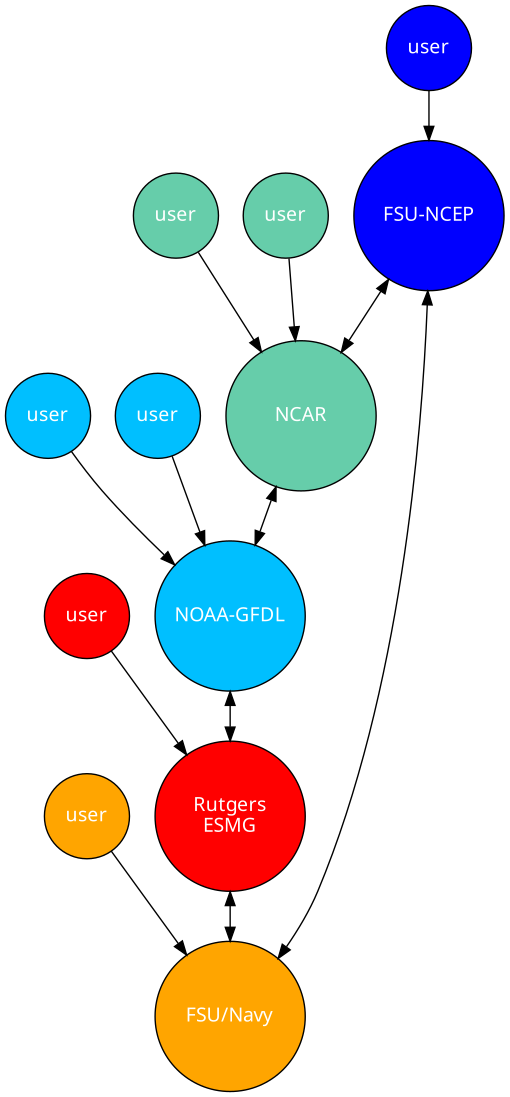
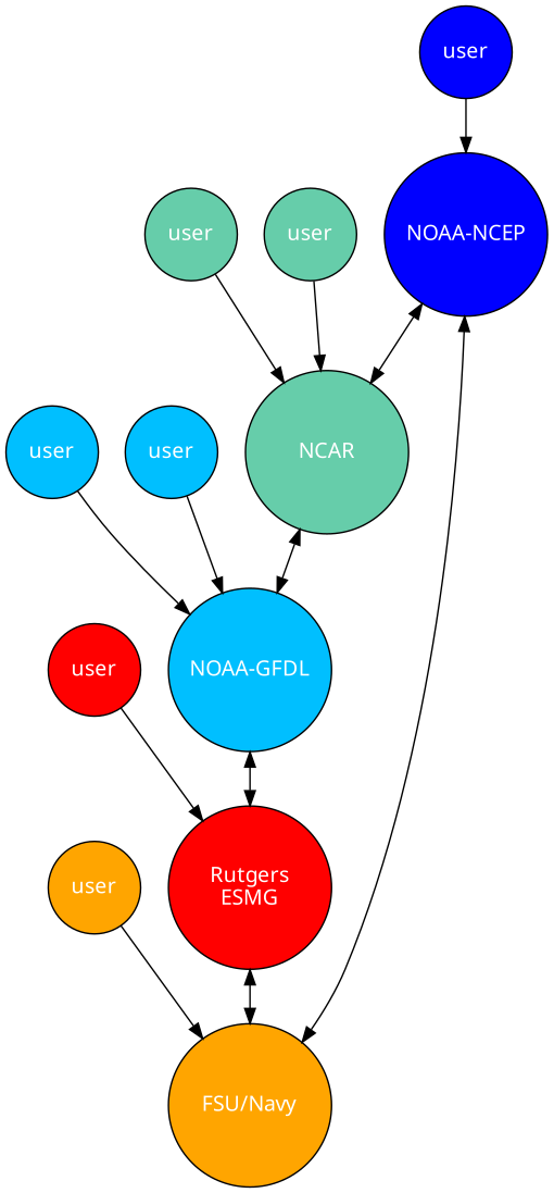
  digraph {
    concentrate=true
    fontname="Noto Sans"
    node [fillcolor=mediumaquamarine fontcolor=white fontname="Noto Sans" shape=circle style=filled]
    edge [fontname="Noto Sans"]
-   n1 [fillcolor=blue label="FSU-NCEP" width=1.5]
+   n1 [fillcolor=blue label="NOAA-NCEP" width=1.5]
    n2 [label=NCAR width=1.5]
    n3 [fillcolor=deepskyblue label="NOAA-GFDL" width=1.5]
    n4 [fillcolor=red label="Rutgers\nESMG" width=1.5]
    n5 [fillcolor=orange label="FSU/Navy" width=1.5]
    n6 [fillcolor=blue label=user]
    n7 [label=user]
    n8 [label=user]
    n9 [fillcolor=deepskyblue label=user]
    n10 [fillcolor=deepskyblue label=user]
    n11 [fillcolor=red label=user]
    n12 [fillcolor=orange label=user]
    n1 -> n2 [dir=both]
    n2 -> n3 [dir=both]
    n3 -> n4 [dir=both]
    n4 -> n5 [dir=both]
    n5 -> n1 [dir=both]
    n6 -> n1
    n7 -> n2
    n8 -> n2
    n9 -> n3
    n10 -> n3
    n11 -> n4
    n12 -> n5
  }
